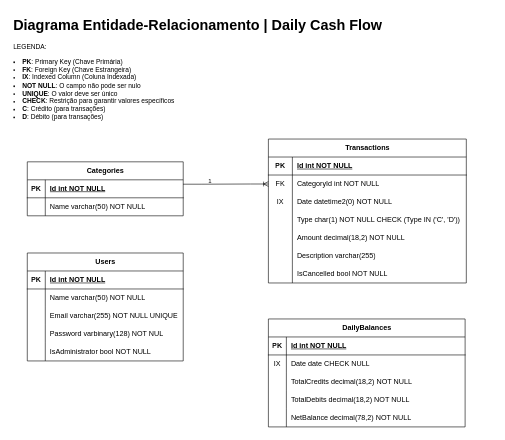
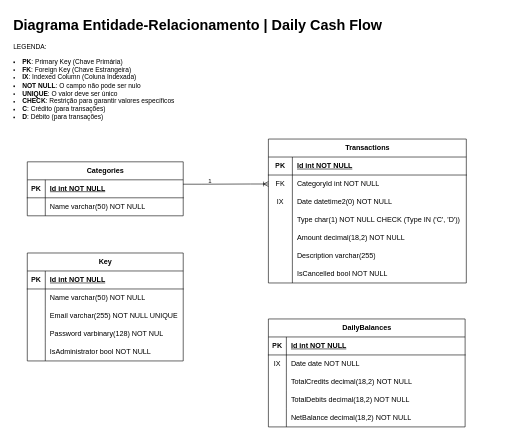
  <mxCell id="0" />
  <mxCell id="1" parent="0" />
- <mxCell id="2" value="Users" style="shape=table;startSize=30;container=1;collapsible=1;childLayout=tableLayout;fixedRows=1;rowLines=0;fontStyle=1;align=center;resizeLast=1;html=1;" parent="1" vertex="1"><mxGeometry x="45" y="421" width="260" height="180" as="geometry" /></mxCell>
+ <mxCell id="2" value="Key" style="shape=table;startSize=30;container=1;collapsible=1;childLayout=tableLayout;fixedRows=1;rowLines=0;fontStyle=1;align=center;resizeLast=1;html=1;" parent="1" vertex="1"><mxGeometry x="45" y="421" width="260" height="180" as="geometry" /></mxCell>
  <mxCell id="3" value="" style="shape=tableRow;horizontal=0;startSize=0;swimlaneHead=0;swimlaneBody=0;fillColor=none;collapsible=0;dropTarget=0;points=[[0,0.5],[1,0.5]];portConstraint=eastwest;top=0;left=0;right=0;bottom=1;" parent="2" vertex="1"><mxGeometry y="30" width="260" height="30" as="geometry" /></mxCell>
  <mxCell id="4" value="PK" style="shape=partialRectangle;connectable=0;fillColor=none;top=0;left=0;bottom=0;right=0;fontStyle=1;overflow=hidden;whiteSpace=wrap;html=1;" parent="3" vertex="1"><mxGeometry width="30" height="30" as="geometry"><mxRectangle width="30" height="30" as="alternateBounds" /></mxGeometry></mxCell>
  <mxCell id="5" value="&lt;span style=&quot;text-wrap: nowrap;&quot;&gt;Id int NOT NULL&lt;/span&gt;" style="shape=partialRectangle;connectable=0;fillColor=none;top=0;left=0;bottom=0;right=0;align=left;spacingLeft=6;fontStyle=5;overflow=hidden;whiteSpace=wrap;html=1;" parent="3" vertex="1"><mxGeometry x="30" width="230" height="30" as="geometry"><mxRectangle width="230" height="30" as="alternateBounds" /></mxGeometry></mxCell>
  <mxCell id="6" value="" style="shape=tableRow;horizontal=0;startSize=0;swimlaneHead=0;swimlaneBody=0;fillColor=none;collapsible=0;dropTarget=0;points=[[0,0.5],[1,0.5]];portConstraint=eastwest;top=0;left=0;right=0;bottom=0;" parent="2" vertex="1"><mxGeometry y="60" width="260" height="30" as="geometry" /></mxCell>
  <mxCell id="7" value="" style="shape=partialRectangle;connectable=0;fillColor=none;top=0;left=0;bottom=0;right=0;editable=1;overflow=hidden;whiteSpace=wrap;html=1;" parent="6" vertex="1"><mxGeometry width="30" height="30" as="geometry"><mxRectangle width="30" height="30" as="alternateBounds" /></mxGeometry></mxCell>
  <mxCell id="8" value="&lt;span style=&quot;text-wrap: nowrap;&quot;&gt;Name varchar(50) NOT NULL&lt;/span&gt;" style="shape=partialRectangle;connectable=0;fillColor=none;top=0;left=0;bottom=0;right=0;align=left;spacingLeft=6;overflow=hidden;whiteSpace=wrap;html=1;" parent="6" vertex="1"><mxGeometry x="30" width="230" height="30" as="geometry"><mxRectangle width="230" height="30" as="alternateBounds" /></mxGeometry></mxCell>
  <mxCell id="9" value="" style="shape=tableRow;horizontal=0;startSize=0;swimlaneHead=0;swimlaneBody=0;fillColor=none;collapsible=0;dropTarget=0;points=[[0,0.5],[1,0.5]];portConstraint=eastwest;top=0;left=0;right=0;bottom=0;" parent="2" vertex="1"><mxGeometry y="90" width="260" height="30" as="geometry" /></mxCell>
  <mxCell id="10" value="" style="shape=partialRectangle;connectable=0;fillColor=none;top=0;left=0;bottom=0;right=0;editable=1;overflow=hidden;whiteSpace=wrap;html=1;" parent="9" vertex="1"><mxGeometry width="30" height="30" as="geometry"><mxRectangle width="30" height="30" as="alternateBounds" /></mxGeometry></mxCell>
  <mxCell id="11" value="Email&amp;nbsp;&lt;span style=&quot;text-wrap: nowrap;&quot;&gt;varchar&lt;/span&gt;(255) NOT NULL UNIQUE" style="shape=partialRectangle;connectable=0;fillColor=none;top=0;left=0;bottom=0;right=0;align=left;spacingLeft=6;overflow=hidden;whiteSpace=wrap;html=1;" parent="9" vertex="1"><mxGeometry x="30" width="230" height="30" as="geometry"><mxRectangle width="230" height="30" as="alternateBounds" /></mxGeometry></mxCell>
  <mxCell id="12" value="" style="shape=tableRow;horizontal=0;startSize=0;swimlaneHead=0;swimlaneBody=0;fillColor=none;collapsible=0;dropTarget=0;points=[[0,0.5],[1,0.5]];portConstraint=eastwest;top=0;left=0;right=0;bottom=0;" parent="2" vertex="1"><mxGeometry y="120" width="260" height="30" as="geometry" /></mxCell>
  <mxCell id="13" value="" style="shape=partialRectangle;connectable=0;fillColor=none;top=0;left=0;bottom=0;right=0;editable=1;overflow=hidden;whiteSpace=wrap;html=1;" parent="12" vertex="1"><mxGeometry width="30" height="30" as="geometry"><mxRectangle width="30" height="30" as="alternateBounds" /></mxGeometry></mxCell>
  <mxCell id="14" value="Password&amp;nbsp;&lt;span style=&quot;text-wrap: nowrap;&quot;&gt;varbinary&lt;/span&gt;(128) NOT NUL" style="shape=partialRectangle;connectable=0;fillColor=none;top=0;left=0;bottom=0;right=0;align=left;spacingLeft=6;overflow=hidden;whiteSpace=wrap;html=1;" parent="12" vertex="1"><mxGeometry x="30" width="230" height="30" as="geometry"><mxRectangle width="230" height="30" as="alternateBounds" /></mxGeometry></mxCell>
  <mxCell id="15" value="" style="shape=tableRow;horizontal=0;startSize=0;swimlaneHead=0;swimlaneBody=0;fillColor=none;collapsible=0;dropTarget=0;points=[[0,0.5],[1,0.5]];portConstraint=eastwest;top=0;left=0;right=0;bottom=0;" parent="2" vertex="1"><mxGeometry y="150" width="260" height="30" as="geometry" /></mxCell>
  <mxCell id="16" value="" style="shape=partialRectangle;connectable=0;fillColor=none;top=0;left=0;bottom=0;right=0;editable=1;overflow=hidden;whiteSpace=wrap;html=1;" parent="15" vertex="1"><mxGeometry width="30" height="30" as="geometry"><mxRectangle width="30" height="30" as="alternateBounds" /></mxGeometry></mxCell>
  <mxCell id="17" value="IsAdministrator bool NOT NULL" style="shape=partialRectangle;connectable=0;fillColor=none;top=0;left=0;bottom=0;right=0;align=left;spacingLeft=6;overflow=hidden;whiteSpace=wrap;html=1;" parent="15" vertex="1"><mxGeometry x="30" width="230" height="30" as="geometry"><mxRectangle width="230" height="30" as="alternateBounds" /></mxGeometry></mxCell>
  <mxCell id="18" value="Transactions " style="shape=table;startSize=30;container=1;collapsible=1;childLayout=tableLayout;fixedRows=1;rowLines=0;fontStyle=1;align=center;resizeLast=1;html=1;" parent="1" vertex="1"><mxGeometry x="447" y="231" width="330" height="240" as="geometry"><mxRectangle x="370" y="460" width="110" height="30" as="alternateBounds" /></mxGeometry></mxCell>
  <mxCell id="19" value="" style="shape=tableRow;horizontal=0;startSize=0;swimlaneHead=0;swimlaneBody=0;fillColor=none;collapsible=0;dropTarget=0;points=[[0,0.5],[1,0.5]];portConstraint=eastwest;top=0;left=0;right=0;bottom=1;" parent="18" vertex="1"><mxGeometry y="30" width="330" height="30" as="geometry" /></mxCell>
  <mxCell id="20" value="PK" style="shape=partialRectangle;connectable=0;fillColor=none;top=0;left=0;bottom=0;right=0;fontStyle=1;overflow=hidden;whiteSpace=wrap;html=1;" parent="19" vertex="1"><mxGeometry width="40" height="30" as="geometry"><mxRectangle width="40" height="30" as="alternateBounds" /></mxGeometry></mxCell>
  <mxCell id="21" value="&lt;span style=&quot;text-wrap: nowrap;&quot;&gt;Id int NOT NULL&lt;/span&gt;" style="shape=partialRectangle;connectable=0;fillColor=none;top=0;left=0;bottom=0;right=0;align=left;spacingLeft=6;fontStyle=5;overflow=hidden;whiteSpace=wrap;html=1;" parent="19" vertex="1"><mxGeometry x="40" width="290" height="30" as="geometry"><mxRectangle width="290" height="30" as="alternateBounds" /></mxGeometry></mxCell>
  <mxCell id="22" value="" style="shape=tableRow;horizontal=0;startSize=0;swimlaneHead=0;swimlaneBody=0;fillColor=none;collapsible=0;dropTarget=0;points=[[0,0.5],[1,0.5]];portConstraint=eastwest;top=0;left=0;right=0;bottom=0;" parent="18" vertex="1"><mxGeometry y="60" width="330" height="30" as="geometry" /></mxCell>
  <mxCell id="23" value="FK" style="shape=partialRectangle;connectable=0;fillColor=none;top=0;left=0;bottom=0;right=0;editable=1;overflow=hidden;whiteSpace=wrap;html=1;" parent="22" vertex="1"><mxGeometry width="40" height="30" as="geometry"><mxRectangle width="40" height="30" as="alternateBounds" /></mxGeometry></mxCell>
  <mxCell id="24" value="CategoryId int NOT NULL" style="shape=partialRectangle;connectable=0;fillColor=none;top=0;left=0;bottom=0;right=0;align=left;spacingLeft=6;overflow=hidden;whiteSpace=wrap;html=1;" parent="22" vertex="1"><mxGeometry x="40" width="290" height="30" as="geometry"><mxRectangle width="290" height="30" as="alternateBounds" /></mxGeometry></mxCell>
  <mxCell id="25" value="" style="shape=tableRow;horizontal=0;startSize=0;swimlaneHead=0;swimlaneBody=0;fillColor=none;collapsible=0;dropTarget=0;points=[[0,0.5],[1,0.5]];portConstraint=eastwest;top=0;left=0;right=0;bottom=0;" parent="18" vertex="1"><mxGeometry y="90" width="330" height="30" as="geometry" /></mxCell>
  <mxCell id="26" value="IX" style="shape=partialRectangle;connectable=0;fillColor=none;top=0;left=0;bottom=0;right=0;editable=1;overflow=hidden;whiteSpace=wrap;html=1;" parent="25" vertex="1"><mxGeometry width="40" height="30" as="geometry"><mxRectangle width="40" height="30" as="alternateBounds" /></mxGeometry></mxCell>
  <mxCell id="27" value="&lt;span class=&quot;hljs-type&quot;&gt;Date&lt;/span&gt; datetime2(&lt;span class=&quot;hljs-number&quot;&gt;0&lt;/span&gt;) &lt;span class=&quot;hljs-keyword&quot;&gt;NOT&lt;/span&gt; &lt;span class=&quot;hljs-keyword&quot;&gt;NULL&lt;/span&gt;" style="shape=partialRectangle;connectable=0;fillColor=none;top=0;left=0;bottom=0;right=0;align=left;spacingLeft=6;overflow=hidden;whiteSpace=wrap;html=1;" parent="25" vertex="1"><mxGeometry x="40" width="290" height="30" as="geometry"><mxRectangle width="290" height="30" as="alternateBounds" /></mxGeometry></mxCell>
  <mxCell id="28" value="" style="shape=tableRow;horizontal=0;startSize=0;swimlaneHead=0;swimlaneBody=0;fillColor=none;collapsible=0;dropTarget=0;points=[[0,0.5],[1,0.5]];portConstraint=eastwest;top=0;left=0;right=0;bottom=0;" parent="18" vertex="1"><mxGeometry y="120" width="330" height="30" as="geometry" /></mxCell>
  <mxCell id="29" value="" style="shape=partialRectangle;connectable=0;fillColor=none;top=0;left=0;bottom=0;right=0;editable=1;overflow=hidden;whiteSpace=wrap;html=1;" parent="28" vertex="1"><mxGeometry width="40" height="30" as="geometry"><mxRectangle width="40" height="30" as="alternateBounds" /></mxGeometry></mxCell>
  <mxCell id="30" value="Type char(&lt;span class=&quot;hljs-number&quot;&gt;1&lt;/span&gt;) &lt;span class=&quot;hljs-keyword&quot;&gt;NOT&lt;/span&gt; &lt;span class=&quot;hljs-keyword&quot;&gt;NULL&lt;/span&gt; &lt;span class=&quot;hljs-keyword&quot;&gt;CHECK&lt;/span&gt; (Type &lt;span class=&quot;hljs-keyword&quot;&gt;IN&lt;/span&gt; (&lt;span class=&quot;hljs-string&quot;&gt;'C'&lt;/span&gt;, &lt;span class=&quot;hljs-string&quot;&gt;'D'&lt;/span&gt;))" style="shape=partialRectangle;connectable=0;fillColor=none;top=0;left=0;bottom=0;right=0;align=left;spacingLeft=6;overflow=hidden;whiteSpace=wrap;html=1;" parent="28" vertex="1"><mxGeometry x="40" width="290" height="30" as="geometry"><mxRectangle width="290" height="30" as="alternateBounds" /></mxGeometry></mxCell>
  <mxCell id="31" value="" style="shape=tableRow;horizontal=0;startSize=0;swimlaneHead=0;swimlaneBody=0;fillColor=none;collapsible=0;dropTarget=0;points=[[0,0.5],[1,0.5]];portConstraint=eastwest;top=0;left=0;right=0;bottom=0;" parent="18" vertex="1"><mxGeometry y="150" width="330" height="30" as="geometry" /></mxCell>
  <mxCell id="32" value="" style="shape=partialRectangle;connectable=0;fillColor=none;top=0;left=0;bottom=0;right=0;editable=1;overflow=hidden;whiteSpace=wrap;html=1;" parent="31" vertex="1"><mxGeometry width="40" height="30" as="geometry"><mxRectangle width="40" height="30" as="alternateBounds" /></mxGeometry></mxCell>
  <mxCell id="33" value="Amount &lt;span style=&quot;text-wrap: nowrap;&quot;&gt;decimal(18,2)&amp;nbsp;&lt;/span&gt;NOT NULL" style="shape=partialRectangle;connectable=0;fillColor=none;top=0;left=0;bottom=0;right=0;align=left;spacingLeft=6;overflow=hidden;whiteSpace=wrap;html=1;" parent="31" vertex="1"><mxGeometry x="40" width="290" height="30" as="geometry"><mxRectangle width="290" height="30" as="alternateBounds" /></mxGeometry></mxCell>
  <mxCell id="34" value="" style="shape=tableRow;horizontal=0;startSize=0;swimlaneHead=0;swimlaneBody=0;fillColor=none;collapsible=0;dropTarget=0;points=[[0,0.5],[1,0.5]];portConstraint=eastwest;top=0;left=0;right=0;bottom=0;" parent="18" vertex="1"><mxGeometry y="180" width="330" height="30" as="geometry" /></mxCell>
  <mxCell id="35" value="" style="shape=partialRectangle;connectable=0;fillColor=none;top=0;left=0;bottom=0;right=0;editable=1;overflow=hidden;whiteSpace=wrap;html=1;" parent="34" vertex="1"><mxGeometry width="40" height="30" as="geometry"><mxRectangle width="40" height="30" as="alternateBounds" /></mxGeometry></mxCell>
  <mxCell id="36" value="Description varchar(255)" style="shape=partialRectangle;connectable=0;fillColor=none;top=0;left=0;bottom=0;right=0;align=left;spacingLeft=6;overflow=hidden;whiteSpace=wrap;html=1;" parent="34" vertex="1"><mxGeometry x="40" width="290" height="30" as="geometry"><mxRectangle width="290" height="30" as="alternateBounds" /></mxGeometry></mxCell>
  <mxCell id="37" value="" style="shape=tableRow;horizontal=0;startSize=0;swimlaneHead=0;swimlaneBody=0;fillColor=none;collapsible=0;dropTarget=0;points=[[0,0.5],[1,0.5]];portConstraint=eastwest;top=0;left=0;right=0;bottom=0;" parent="18" vertex="1"><mxGeometry y="210" width="330" height="30" as="geometry" /></mxCell>
  <mxCell id="38" value="" style="shape=partialRectangle;connectable=0;fillColor=none;top=0;left=0;bottom=0;right=0;editable=1;overflow=hidden;whiteSpace=wrap;html=1;" parent="37" vertex="1"><mxGeometry width="40" height="30" as="geometry"><mxRectangle width="40" height="30" as="alternateBounds" /></mxGeometry></mxCell>
  <mxCell id="39" value="IsCancelled bool NOT NULL" style="shape=partialRectangle;connectable=0;fillColor=none;top=0;left=0;bottom=0;right=0;align=left;spacingLeft=6;overflow=hidden;whiteSpace=wrap;html=1;" parent="37" vertex="1"><mxGeometry x="40" width="290" height="30" as="geometry"><mxRectangle width="290" height="30" as="alternateBounds" /></mxGeometry></mxCell>
  <mxCell id="40" value="DailyBalances " style="shape=table;startSize=30;container=1;collapsible=1;childLayout=tableLayout;fixedRows=1;rowLines=0;fontStyle=1;align=center;resizeLast=1;html=1;" parent="1" vertex="1"><mxGeometry x="447" y="531" width="328" height="180" as="geometry"><mxRectangle x="370" y="460" width="110" height="30" as="alternateBounds" /></mxGeometry></mxCell>
  <mxCell id="41" value="" style="shape=tableRow;horizontal=0;startSize=0;swimlaneHead=0;swimlaneBody=0;fillColor=none;collapsible=0;dropTarget=0;points=[[0,0.5],[1,0.5]];portConstraint=eastwest;top=0;left=0;right=0;bottom=1;" parent="40" vertex="1"><mxGeometry y="30" width="328" height="30" as="geometry" /></mxCell>
  <mxCell id="42" value="PK" style="shape=partialRectangle;connectable=0;fillColor=none;top=0;left=0;bottom=0;right=0;fontStyle=1;overflow=hidden;whiteSpace=wrap;html=1;" parent="41" vertex="1"><mxGeometry width="30" height="30" as="geometry"><mxRectangle width="30" height="30" as="alternateBounds" /></mxGeometry></mxCell>
  <mxCell id="43" value="&lt;span style=&quot;text-wrap: nowrap;&quot;&gt;Id int NOT NULL&lt;/span&gt;" style="shape=partialRectangle;connectable=0;fillColor=none;top=0;left=0;bottom=0;right=0;align=left;spacingLeft=6;fontStyle=5;overflow=hidden;whiteSpace=wrap;html=1;" parent="41" vertex="1"><mxGeometry x="30" width="298" height="30" as="geometry"><mxRectangle width="298" height="30" as="alternateBounds" /></mxGeometry></mxCell>
  <mxCell id="44" value="" style="shape=tableRow;horizontal=0;startSize=0;swimlaneHead=0;swimlaneBody=0;fillColor=none;collapsible=0;dropTarget=0;points=[[0,0.5],[1,0.5]];portConstraint=eastwest;top=0;left=0;right=0;bottom=0;" parent="40" vertex="1"><mxGeometry y="60" width="328" height="30" as="geometry" /></mxCell>
  <mxCell id="45" value="IX" style="shape=partialRectangle;connectable=0;fillColor=none;top=0;left=0;bottom=0;right=0;editable=1;overflow=hidden;whiteSpace=wrap;html=1;" parent="44" vertex="1"><mxGeometry width="30" height="30" as="geometry"><mxRectangle width="30" height="30" as="alternateBounds" /></mxGeometry></mxCell>
- <mxCell id="46" value="&lt;span class=&quot;hljs-type&quot;&gt;Date&lt;/span&gt; &lt;span class=&quot;hljs-type&quot;&gt;date&lt;/span&gt; &lt;span class=&quot;hljs-keyword&quot;&gt;CHECK&lt;/span&gt; &lt;span class=&quot;hljs-keyword&quot;&gt;NULL&lt;/span&gt;" style="shape=partialRectangle;connectable=0;fillColor=none;top=0;left=0;bottom=0;right=0;align=left;spacingLeft=6;overflow=hidden;whiteSpace=wrap;html=1;" parent="44" vertex="1"><mxGeometry x="30" width="298" height="30" as="geometry"><mxRectangle width="298" height="30" as="alternateBounds" /></mxGeometry></mxCell>
+ <mxCell id="46" value="&lt;span class=&quot;hljs-type&quot;&gt;Date&lt;/span&gt; &lt;span class=&quot;hljs-type&quot;&gt;date&lt;/span&gt; &lt;span class=&quot;hljs-keyword&quot;&gt;NOT&lt;/span&gt; &lt;span class=&quot;hljs-keyword&quot;&gt;NULL&lt;/span&gt;" style="shape=partialRectangle;connectable=0;fillColor=none;top=0;left=0;bottom=0;right=0;align=left;spacingLeft=6;overflow=hidden;whiteSpace=wrap;html=1;" parent="44" vertex="1"><mxGeometry x="30" width="298" height="30" as="geometry"><mxRectangle width="298" height="30" as="alternateBounds" /></mxGeometry></mxCell>
  <mxCell id="47" value="" style="shape=tableRow;horizontal=0;startSize=0;swimlaneHead=0;swimlaneBody=0;fillColor=none;collapsible=0;dropTarget=0;points=[[0,0.5],[1,0.5]];portConstraint=eastwest;top=0;left=0;right=0;bottom=0;" parent="40" vertex="1"><mxGeometry y="90" width="328" height="30" as="geometry" /></mxCell>
  <mxCell id="48" value="" style="shape=partialRectangle;connectable=0;fillColor=none;top=0;left=0;bottom=0;right=0;editable=1;overflow=hidden;whiteSpace=wrap;html=1;" parent="47" vertex="1"><mxGeometry width="30" height="30" as="geometry"><mxRectangle width="30" height="30" as="alternateBounds" /></mxGeometry></mxCell>
  <mxCell id="49" value="TotalCredits decimal(18,2) NOT NULL" style="shape=partialRectangle;connectable=0;fillColor=none;top=0;left=0;bottom=0;right=0;align=left;spacingLeft=6;overflow=hidden;whiteSpace=wrap;html=1;" parent="47" vertex="1"><mxGeometry x="30" width="298" height="30" as="geometry"><mxRectangle width="298" height="30" as="alternateBounds" /></mxGeometry></mxCell>
  <mxCell id="50" value="" style="shape=tableRow;horizontal=0;startSize=0;swimlaneHead=0;swimlaneBody=0;fillColor=none;collapsible=0;dropTarget=0;points=[[0,0.5],[1,0.5]];portConstraint=eastwest;top=0;left=0;right=0;bottom=0;" parent="40" vertex="1"><mxGeometry y="120" width="328" height="30" as="geometry" /></mxCell>
  <mxCell id="51" value="" style="shape=partialRectangle;connectable=0;fillColor=none;top=0;left=0;bottom=0;right=0;editable=1;overflow=hidden;whiteSpace=wrap;html=1;" parent="50" vertex="1"><mxGeometry width="30" height="30" as="geometry"><mxRectangle width="30" height="30" as="alternateBounds" /></mxGeometry></mxCell>
  <mxCell id="52" value="TotalDebits decimal(18,2) NOT NULL" style="shape=partialRectangle;connectable=0;fillColor=none;top=0;left=0;bottom=0;right=0;align=left;spacingLeft=6;overflow=hidden;whiteSpace=wrap;html=1;" parent="50" vertex="1"><mxGeometry x="30" width="298" height="30" as="geometry"><mxRectangle width="298" height="30" as="alternateBounds" /></mxGeometry></mxCell>
  <mxCell id="53" value="" style="shape=tableRow;horizontal=0;startSize=0;swimlaneHead=0;swimlaneBody=0;fillColor=none;collapsible=0;dropTarget=0;points=[[0,0.5],[1,0.5]];portConstraint=eastwest;top=0;left=0;right=0;bottom=0;" parent="40" vertex="1"><mxGeometry y="150" width="328" height="30" as="geometry" /></mxCell>
  <mxCell id="54" value="" style="shape=partialRectangle;connectable=0;fillColor=none;top=0;left=0;bottom=0;right=0;editable=1;overflow=hidden;whiteSpace=wrap;html=1;" parent="53" vertex="1"><mxGeometry width="30" height="30" as="geometry"><mxRectangle width="30" height="30" as="alternateBounds" /></mxGeometry></mxCell>
- <mxCell id="55" value="NetBalance decimal(78,2) NOT NULL" style="shape=partialRectangle;connectable=0;fillColor=none;top=0;left=0;bottom=0;right=0;align=left;spacingLeft=6;overflow=hidden;whiteSpace=wrap;html=1;" parent="53" vertex="1"><mxGeometry x="30" width="298" height="30" as="geometry"><mxRectangle width="298" height="30" as="alternateBounds" /></mxGeometry></mxCell>
+ <mxCell id="55" value="NetBalance decimal(18,2) NOT NULL" style="shape=partialRectangle;connectable=0;fillColor=none;top=0;left=0;bottom=0;right=0;align=left;spacingLeft=6;overflow=hidden;whiteSpace=wrap;html=1;" parent="53" vertex="1"><mxGeometry x="30" width="298" height="30" as="geometry"><mxRectangle width="298" height="30" as="alternateBounds" /></mxGeometry></mxCell>
  <mxCell id="56" value="Categories" style="shape=table;startSize=30;container=1;collapsible=1;childLayout=tableLayout;fixedRows=1;rowLines=0;fontStyle=1;align=center;resizeLast=1;html=1;" parent="1" vertex="1"><mxGeometry x="45" y="269" width="260" height="90" as="geometry" /></mxCell>
  <mxCell id="57" value="" style="shape=tableRow;horizontal=0;startSize=0;swimlaneHead=0;swimlaneBody=0;fillColor=none;collapsible=0;dropTarget=0;points=[[0,0.5],[1,0.5]];portConstraint=eastwest;top=0;left=0;right=0;bottom=1;" parent="56" vertex="1"><mxGeometry y="30" width="260" height="30" as="geometry" /></mxCell>
  <mxCell id="58" value="PK" style="shape=partialRectangle;connectable=0;fillColor=none;top=0;left=0;bottom=0;right=0;fontStyle=1;overflow=hidden;whiteSpace=wrap;html=1;" parent="57" vertex="1"><mxGeometry width="30" height="30" as="geometry"><mxRectangle width="30" height="30" as="alternateBounds" /></mxGeometry></mxCell>
  <mxCell id="59" value="&lt;span style=&quot;text-wrap: nowrap;&quot;&gt;Id int NOT NULL&lt;/span&gt;" style="shape=partialRectangle;connectable=0;fillColor=none;top=0;left=0;bottom=0;right=0;align=left;spacingLeft=6;fontStyle=5;overflow=hidden;whiteSpace=wrap;html=1;" parent="57" vertex="1"><mxGeometry x="30" width="230" height="30" as="geometry"><mxRectangle width="230" height="30" as="alternateBounds" /></mxGeometry></mxCell>
  <mxCell id="60" value="" style="shape=tableRow;horizontal=0;startSize=0;swimlaneHead=0;swimlaneBody=0;fillColor=none;collapsible=0;dropTarget=0;points=[[0,0.5],[1,0.5]];portConstraint=eastwest;top=0;left=0;right=0;bottom=0;" parent="56" vertex="1"><mxGeometry y="60" width="260" height="30" as="geometry" /></mxCell>
  <mxCell id="61" value="" style="shape=partialRectangle;connectable=0;fillColor=none;top=0;left=0;bottom=0;right=0;editable=1;overflow=hidden;whiteSpace=wrap;html=1;" parent="60" vertex="1"><mxGeometry width="30" height="30" as="geometry"><mxRectangle width="30" height="30" as="alternateBounds" /></mxGeometry></mxCell>
  <mxCell id="62" value="&lt;span style=&quot;text-wrap: nowrap;&quot;&gt;Name varchar(50) NOT NULL&lt;/span&gt;" style="shape=partialRectangle;connectable=0;fillColor=none;top=0;left=0;bottom=0;right=0;align=left;spacingLeft=6;overflow=hidden;whiteSpace=wrap;html=1;" parent="60" vertex="1"><mxGeometry x="30" width="230" height="30" as="geometry"><mxRectangle width="230" height="30" as="alternateBounds" /></mxGeometry></mxCell>
  <mxCell id="63" value="" style="edgeStyle=entityRelationEdgeStyle;fontSize=12;html=1;endArrow=ERoneToMany;rounded=0;entryX=0;entryY=0.5;entryDx=0;entryDy=0;exitX=0.999;exitY=0.244;exitDx=0;exitDy=0;exitPerimeter=0;" parent="1" source="57" target="22" edge="1"><mxGeometry width="100" height="100" relative="1" as="geometry"><mxPoint x="295" y="511" as="sourcePoint" /><mxPoint x="395" y="411" as="targetPoint" /></mxGeometry></mxCell>
  <mxCell id="64" value="&lt;h1 style=&quot;margin-top: 0px;&quot;&gt;&lt;span style=&quot;text-align: center; text-wrap: nowrap;&quot;&gt;Diagrama Entidade-Relacionamento |&amp;nbsp;Daily Cash Flow&lt;/span&gt;&lt;/h1&gt;&lt;p style=&quot;font-size: 11px;&quot;&gt;&lt;font style=&quot;font-size: 11px;&quot;&gt;LEGENDA:&lt;br&gt;&lt;/font&gt;&lt;/p&gt;&lt;li style=&quot;font-size: 11px;&quot;&gt;&lt;font style=&quot;font-size: 11px;&quot;&gt;&lt;strong&gt;PK&lt;/strong&gt;: Primary Key (Chave Primária)&lt;/font&gt;&lt;/li&gt;&lt;li style=&quot;font-size: 11px;&quot;&gt;&lt;font style=&quot;font-size: 11px;&quot;&gt;&lt;strong&gt;FK&lt;/strong&gt;: Foreign Key (Chave Estrangeira)&lt;/font&gt;&lt;/li&gt;&lt;li style=&quot;font-size: 11px;&quot;&gt;&lt;font style=&quot;font-size: 11px;&quot;&gt;&lt;strong&gt;IX&lt;/strong&gt;: Indexed Column (Coluna Indexada)&lt;/font&gt;&lt;/li&gt;&lt;li style=&quot;font-size: 11px;&quot;&gt;&lt;font style=&quot;font-size: 11px;&quot;&gt;&lt;strong&gt;NOT NULL&lt;/strong&gt;: O campo não pode ser nulo&lt;/font&gt;&lt;/li&gt;&lt;li style=&quot;font-size: 11px;&quot;&gt;&lt;font style=&quot;font-size: 11px;&quot;&gt;&lt;strong&gt;UNIQUE&lt;/strong&gt;: O valor deve ser único&lt;/font&gt;&lt;/li&gt;&lt;li style=&quot;font-size: 11px;&quot;&gt;&lt;font style=&quot;font-size: 11px;&quot;&gt;&lt;strong&gt;CHECK&lt;/strong&gt;: Restrição para garantir valores específicos&lt;/font&gt;&lt;/li&gt;&lt;li style=&quot;font-size: 11px;&quot;&gt;&lt;font style=&quot;font-size: 11px;&quot;&gt;&lt;strong&gt;C&lt;/strong&gt;: Crédito (para transações)&lt;/font&gt;&lt;/li&gt;&lt;li style=&quot;font-size: 11px;&quot;&gt;&lt;font style=&quot;font-size: 11px;&quot;&gt;&lt;strong&gt;D&lt;/strong&gt;: Débito (para transações)&lt;/font&gt;&lt;/li&gt;" style="text;html=1;whiteSpace=wrap;overflow=hidden;rounded=0;" parent="1" vertex="1"><mxGeometry x="20" width="800" height="190" as="geometry" y="20" /></mxCell>
  <mxCell id="65" value="&lt;font style=&quot;font-size: 10px;&quot;&gt;1&lt;/font&gt;" style="text;html=1;align=center;verticalAlign=middle;whiteSpace=wrap;rounded=0;" vertex="1" parent="1"><mxGeometry x="335" y="290" width="30" height="20" as="geometry" /></mxCell>
